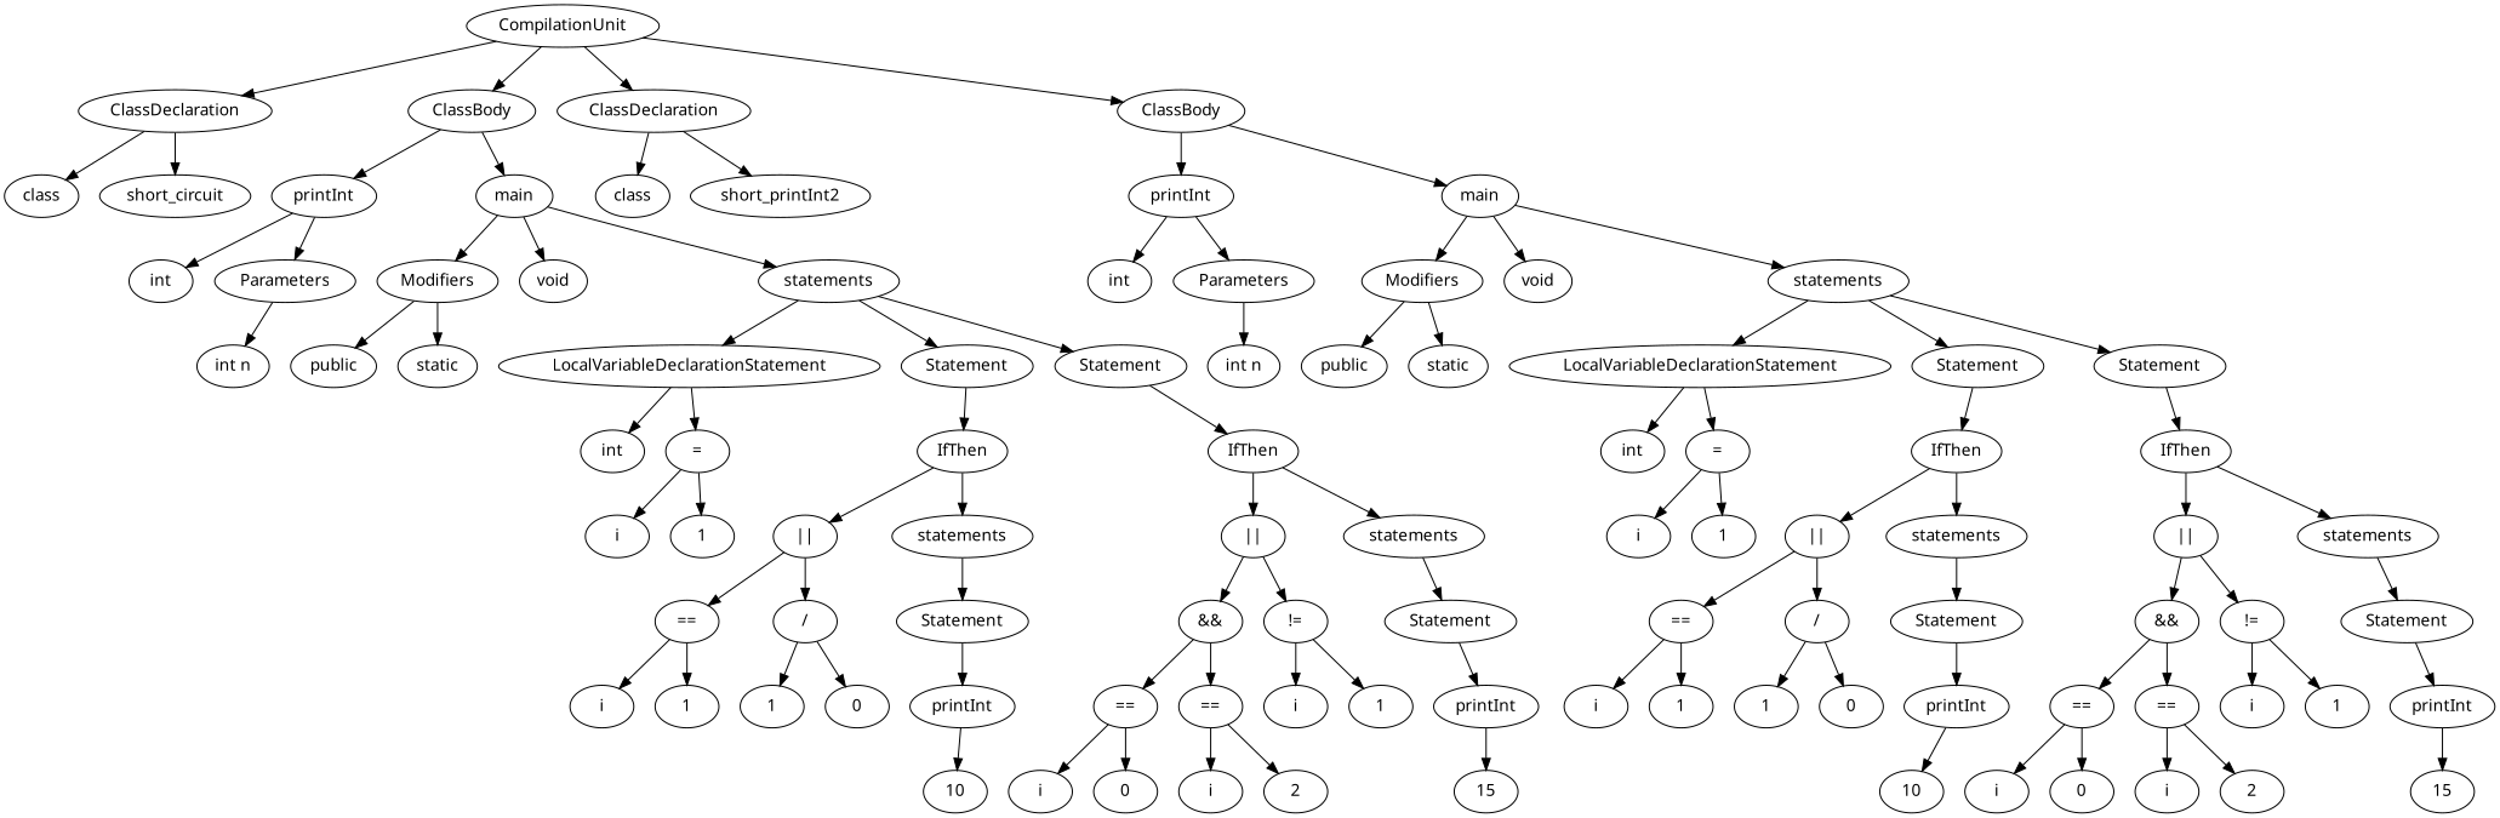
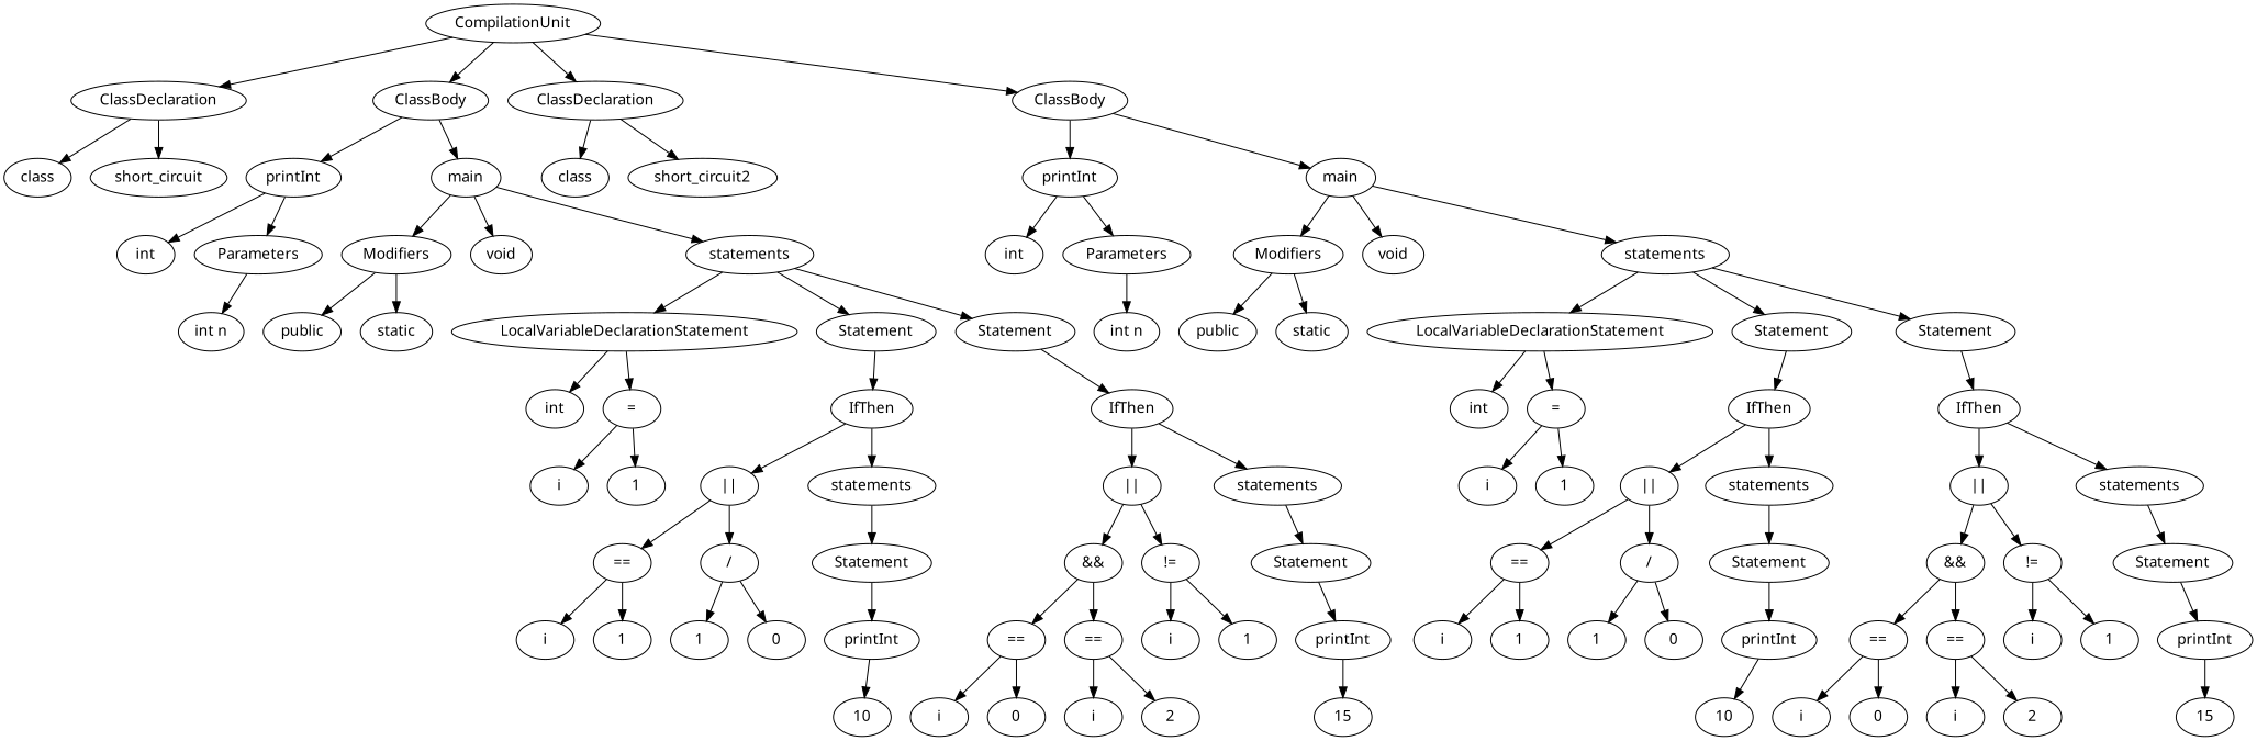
  digraph {
    fontname="Noto Sans"
    node [fontname="Noto Sans"]
    edge [fontname="Noto Sans"]
    n1 [label=CompilationUnit]
    n2 [label=ClassDeclaration]
    n3 [label=ClassBody]
    n4 [label=ClassDeclaration]
    n5 [label=ClassBody]
    n6 [label=class]
    n7 [label=short_circuit]
    n8 [label=printInt]
    n9 [label=main]
    n10 [label=class]
-   n11 [label=short_printInt2]
+   n11 [label=short_circuit2]
    n12 [label=printInt]
    n13 [label=main]
    n14 [label=int]
    n15 [label=Parameters]
    n16 [label=Modifiers]
    n17 [label=void]
    n18 [label=statements]
    n19 [label=int]
    n20 [label=Parameters]
    n21 [label=Modifiers]
    n22 [label=void]
    n23 [label=statements]
    n24 [label="int n"]
    n25 [label=public]
    n26 [label=static]
    n27 [label=LocalVariableDeclarationStatement]
    n28 [label=Statement]
    n29 [label=Statement]
    n30 [label="int n"]
    n31 [label=public]
    n32 [label=static]
    n33 [label=LocalVariableDeclarationStatement]
    n34 [label=Statement]
    n35 [label=Statement]
    n36 [label=int]
    n37 [label="="]
    n38 [label=IfThen]
    n39 [label=IfThen]
    n40 [label=int]
    n41 [label="="]
    n42 [label=IfThen]
    n43 [label=IfThen]
    n44 [label=i]
    n45 [label=1]
    n46 [label="||"]
    n47 [label=statements]
    n48 [label="||"]
    n49 [label=statements]
    n50 [label=i]
    n51 [label=1]
    n52 [label="||"]
    n53 [label=statements]
    n54 [label="||"]
    n55 [label=statements]
    n56 [label="=="]
    n57 [label="/"]
    n58 [label=Statement]
    n59 [label="&&"]
    n60 [label="!="]
    n61 [label=Statement]
    n62 [label="=="]
    n63 [label="/"]
    n64 [label=Statement]
    n65 [label="&&"]
    n66 [label="!="]
    n67 [label=Statement]
    n68 [label=i]
    n69 [label=1]
    n70 [label=1]
    n71 [label=0]
    n72 [label=printInt]
    n73 [label="=="]
    n74 [label="=="]
    n75 [label=i]
    n76 [label=1]
    n77 [label=printInt]
    n78 [label=i]
    n79 [label=1]
    n80 [label=1]
    n81 [label=0]
    n82 [label=printInt]
    n83 [label="=="]
    n84 [label="=="]
    n85 [label=i]
    n86 [label=1]
    n87 [label=printInt]
    n88 [label=10]
    n89 [label=i]
    n90 [label=0]
    n91 [label=i]
    n92 [label=2]
    n93 [label=15]
    n94 [label=10]
    n95 [label=i]
    n96 [label=0]
    n97 [label=i]
    n98 [label=2]
    n99 [label=15]
    n1 -> n2
    n1 -> n3
    n1 -> n4
    n1 -> n5
    n2 -> n6
    n2 -> n7
    n3 -> n8
    n3 -> n9
    n4 -> n10
    n4 -> n11
    n5 -> n12
    n5 -> n13
    n8 -> n14
    n8 -> n15
    n9 -> n16
    n9 -> n17
    n9 -> n18
    n12 -> n19
    n12 -> n20
    n13 -> n21
    n13 -> n22
    n13 -> n23
    n15 -> n24
    n16 -> n25
    n16 -> n26
    n18 -> n27
    n18 -> n28
    n18 -> n29
    n20 -> n30
    n21 -> n31
    n21 -> n32
    n23 -> n33
    n23 -> n34
    n23 -> n35
    n27 -> n36
    n27 -> n37
    n28 -> n38
    n29 -> n39
    n33 -> n40
    n33 -> n41
    n34 -> n42
    n35 -> n43
    n37 -> n44
    n37 -> n45
    n38 -> n46
    n38 -> n47
    n39 -> n48
    n39 -> n49
    n41 -> n50
    n41 -> n51
    n42 -> n52
    n42 -> n53
    n43 -> n54
    n43 -> n55
    n46 -> n56
    n46 -> n57
    n47 -> n58
    n48 -> n59
    n48 -> n60
    n49 -> n61
    n52 -> n62
    n52 -> n63
    n53 -> n64
    n54 -> n65
    n54 -> n66
    n55 -> n67
    n56 -> n68
    n56 -> n69
    n57 -> n70
    n57 -> n71
    n58 -> n72
    n59 -> n73
    n59 -> n74
    n60 -> n75
    n60 -> n76
    n61 -> n77
    n62 -> n78
    n62 -> n79
    n63 -> n80
    n63 -> n81
    n64 -> n82
    n65 -> n83
    n65 -> n84
    n66 -> n85
    n66 -> n86
    n67 -> n87
    n72 -> n88
    n73 -> n89
    n73 -> n90
    n74 -> n91
    n74 -> n92
    n77 -> n93
    n82 -> n94
    n83 -> n95
    n83 -> n96
    n84 -> n97
    n84 -> n98
    n87 -> n99
  }
